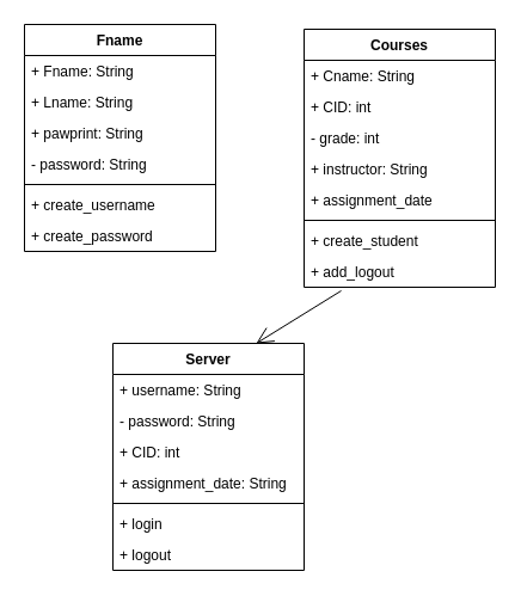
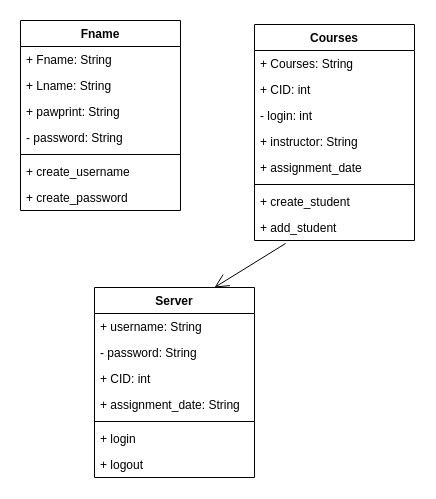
  <mxCell id="0" />
  <mxCell id="1" parent="0" />
  <mxCell id="2" value="Server" style="swimlane;fontStyle=1;align=center;verticalAlign=top;childLayout=stackLayout;horizontal=1;startSize=26;horizontalStack=0;resizeParent=1;resizeParentMax=0;resizeLast=0;collapsible=1;marginBottom=0;" vertex="1" parent="1"><mxGeometry x="94" y="287" width="160" height="190" as="geometry" /></mxCell>
  <mxCell id="3" value="+ username: String" style="text;strokeColor=none;fillColor=none;align=left;verticalAlign=top;spacingLeft=4;spacingRight=4;overflow=hidden;rotatable=0;points=[[0,0.5],[1,0.5]];portConstraint=eastwest;" vertex="1" parent="2"><mxGeometry y="26" width="160" height="26" as="geometry" /></mxCell>
  <mxCell id="4" value="- password: String" style="text;strokeColor=none;fillColor=none;align=left;verticalAlign=top;spacingLeft=4;spacingRight=4;overflow=hidden;rotatable=0;points=[[0,0.5],[1,0.5]];portConstraint=eastwest;" vertex="1" parent="2"><mxGeometry y="52" width="160" height="26" as="geometry" /></mxCell>
  <mxCell id="5" value="+ CID: int" style="text;strokeColor=none;fillColor=none;align=left;verticalAlign=top;spacingLeft=4;spacingRight=4;overflow=hidden;rotatable=0;points=[[0,0.5],[1,0.5]];portConstraint=eastwest;" vertex="1" parent="2"><mxGeometry y="78" width="160" height="26" as="geometry" /></mxCell>
  <mxCell id="6" value="+ assignment_date: String" style="text;strokeColor=none;fillColor=none;align=left;verticalAlign=top;spacingLeft=4;spacingRight=4;overflow=hidden;rotatable=0;points=[[0,0.5],[1,0.5]];portConstraint=eastwest;" vertex="1" parent="2"><mxGeometry y="104" width="160" height="26" as="geometry" /></mxCell>
  <mxCell id="7" value="" style="line;strokeWidth=1;fillColor=none;align=left;verticalAlign=middle;spacingTop=-1;spacingLeft=3;spacingRight=3;rotatable=0;labelPosition=right;points=[];portConstraint=eastwest;" vertex="1" parent="2"><mxGeometry y="130" width="160" height="8" as="geometry" /></mxCell>
  <mxCell id="8" value="+ login" style="text;strokeColor=none;fillColor=none;align=left;verticalAlign=top;spacingLeft=4;spacingRight=4;overflow=hidden;rotatable=0;points=[[0,0.5],[1,0.5]];portConstraint=eastwest;" vertex="1" parent="2"><mxGeometry y="138" width="160" height="26" as="geometry" /></mxCell>
  <mxCell id="9" value="+ logout" style="text;strokeColor=none;fillColor=none;align=left;verticalAlign=top;spacingLeft=4;spacingRight=4;overflow=hidden;rotatable=0;points=[[0,0.5],[1,0.5]];portConstraint=eastwest;" vertex="1" parent="2"><mxGeometry y="164" width="160" height="26" as="geometry" /></mxCell>
  <mxCell id="10" value="Courses" style="swimlane;fontStyle=1;align=center;verticalAlign=top;childLayout=stackLayout;horizontal=1;startSize=26;horizontalStack=0;resizeParent=1;resizeParentMax=0;resizeLast=0;collapsible=1;marginBottom=0;" vertex="1" parent="1"><mxGeometry x="254" y="24" width="160" height="216" as="geometry" /></mxCell>
- <mxCell id="11" value="+ Cname: String" style="text;strokeColor=none;fillColor=none;align=left;verticalAlign=top;spacingLeft=4;spacingRight=4;overflow=hidden;rotatable=0;points=[[0,0.5],[1,0.5]];portConstraint=eastwest;" vertex="1" parent="10"><mxGeometry y="26" width="160" height="26" as="geometry" /></mxCell>
+ <mxCell id="11" value="+ Courses: String" style="text;strokeColor=none;fillColor=none;align=left;verticalAlign=top;spacingLeft=4;spacingRight=4;overflow=hidden;rotatable=0;points=[[0,0.5],[1,0.5]];portConstraint=eastwest;" vertex="1" parent="10"><mxGeometry y="26" width="160" height="26" as="geometry" /></mxCell>
  <mxCell id="12" value="+ CID: int" style="text;strokeColor=none;fillColor=none;align=left;verticalAlign=top;spacingLeft=4;spacingRight=4;overflow=hidden;rotatable=0;points=[[0,0.5],[1,0.5]];portConstraint=eastwest;" vertex="1" parent="10"><mxGeometry y="52" width="160" height="26" as="geometry" /></mxCell>
- <mxCell id="13" value="- grade: int" style="text;strokeColor=none;fillColor=none;align=left;verticalAlign=top;spacingLeft=4;spacingRight=4;overflow=hidden;rotatable=0;points=[[0,0.5],[1,0.5]];portConstraint=eastwest;" vertex="1" parent="10"><mxGeometry y="78" width="160" height="26" as="geometry" /></mxCell>
+ <mxCell id="13" value="- login: int" style="text;strokeColor=none;fillColor=none;align=left;verticalAlign=top;spacingLeft=4;spacingRight=4;overflow=hidden;rotatable=0;points=[[0,0.5],[1,0.5]];portConstraint=eastwest;" vertex="1" parent="10"><mxGeometry y="78" width="160" height="26" as="geometry" /></mxCell>
  <mxCell id="14" value="+ instructor: String" style="text;strokeColor=none;fillColor=none;align=left;verticalAlign=top;spacingLeft=4;spacingRight=4;overflow=hidden;rotatable=0;points=[[0,0.5],[1,0.5]];portConstraint=eastwest;" vertex="1" parent="10"><mxGeometry y="104" width="160" height="26" as="geometry" /></mxCell>
  <mxCell id="15" value="+ assignment_date" style="text;strokeColor=none;fillColor=none;align=left;verticalAlign=top;spacingLeft=4;spacingRight=4;overflow=hidden;rotatable=0;points=[[0,0.5],[1,0.5]];portConstraint=eastwest;" vertex="1" parent="10"><mxGeometry y="130" width="160" height="26" as="geometry" /></mxCell>
  <mxCell id="16" value="" style="line;strokeWidth=1;fillColor=none;align=left;verticalAlign=middle;spacingTop=-1;spacingLeft=3;spacingRight=3;rotatable=0;labelPosition=right;points=[];portConstraint=eastwest;" vertex="1" parent="10"><mxGeometry y="156" width="160" height="8" as="geometry" /></mxCell>
  <mxCell id="17" value="+ create_student" style="text;strokeColor=none;fillColor=none;align=left;verticalAlign=top;spacingLeft=4;spacingRight=4;overflow=hidden;rotatable=0;points=[[0,0.5],[1,0.5]];portConstraint=eastwest;" vertex="1" parent="10"><mxGeometry y="164" width="160" height="26" as="geometry" /></mxCell>
- <mxCell id="18" value="+ add_logout" style="text;strokeColor=none;fillColor=none;align=left;verticalAlign=top;spacingLeft=4;spacingRight=4;overflow=hidden;rotatable=0;points=[[0,0.5],[1,0.5]];portConstraint=eastwest;" vertex="1" parent="10"><mxGeometry y="190" width="160" height="26" as="geometry" /></mxCell>
+ <mxCell id="18" value="+ add_student" style="text;strokeColor=none;fillColor=none;align=left;verticalAlign=top;spacingLeft=4;spacingRight=4;overflow=hidden;rotatable=0;points=[[0,0.5],[1,0.5]];portConstraint=eastwest;" vertex="1" parent="10"><mxGeometry y="190" width="160" height="26" as="geometry" /></mxCell>
  <mxCell id="19" value="Fname" style="swimlane;fontStyle=1;align=center;verticalAlign=top;childLayout=stackLayout;horizontal=1;startSize=26;horizontalStack=0;resizeParent=1;resizeParentMax=0;resizeLast=0;collapsible=1;marginBottom=0;" vertex="1" parent="1"><mxGeometry x="20" y="20" width="160" height="190" as="geometry" /></mxCell>
  <mxCell id="20" value="+ Fname: String" style="text;strokeColor=none;fillColor=none;align=left;verticalAlign=top;spacingLeft=4;spacingRight=4;overflow=hidden;rotatable=0;points=[[0,0.5],[1,0.5]];portConstraint=eastwest;" vertex="1" parent="19"><mxGeometry y="26" width="160" height="26" as="geometry" /></mxCell>
  <mxCell id="21" value="+ Lname: String" style="text;strokeColor=none;fillColor=none;align=left;verticalAlign=top;spacingLeft=4;spacingRight=4;overflow=hidden;rotatable=0;points=[[0,0.5],[1,0.5]];portConstraint=eastwest;" vertex="1" parent="19"><mxGeometry y="52" width="160" height="26" as="geometry" /></mxCell>
  <mxCell id="22" value="+ pawprint: String" style="text;strokeColor=none;fillColor=none;align=left;verticalAlign=top;spacingLeft=4;spacingRight=4;overflow=hidden;rotatable=0;points=[[0,0.5],[1,0.5]];portConstraint=eastwest;" vertex="1" parent="19"><mxGeometry y="78" width="160" height="26" as="geometry" /></mxCell>
  <mxCell id="23" value="- password: String" style="text;strokeColor=none;fillColor=none;align=left;verticalAlign=top;spacingLeft=4;spacingRight=4;overflow=hidden;rotatable=0;points=[[0,0.5],[1,0.5]];portConstraint=eastwest;" vertex="1" parent="19"><mxGeometry y="104" width="160" height="26" as="geometry" /></mxCell>
  <mxCell id="24" value="" style="line;strokeWidth=1;fillColor=none;align=left;verticalAlign=middle;spacingTop=-1;spacingLeft=3;spacingRight=3;rotatable=0;labelPosition=right;points=[];portConstraint=eastwest;" vertex="1" parent="19"><mxGeometry y="130" width="160" height="8" as="geometry" /></mxCell>
  <mxCell id="25" value="+ create_username" style="text;strokeColor=none;fillColor=none;align=left;verticalAlign=top;spacingLeft=4;spacingRight=4;overflow=hidden;rotatable=0;points=[[0,0.5],[1,0.5]];portConstraint=eastwest;" vertex="1" parent="19"><mxGeometry y="138" width="160" height="26" as="geometry" /></mxCell>
  <mxCell id="26" value="+ create_password" style="text;strokeColor=none;fillColor=none;align=left;verticalAlign=top;spacingLeft=4;spacingRight=4;overflow=hidden;rotatable=0;points=[[0,0.5],[1,0.5]];portConstraint=eastwest;" vertex="1" parent="19"><mxGeometry y="164" width="160" height="26" as="geometry" /></mxCell>
  <mxCell id="27" value="" style="endArrow=open;endFill=1;endSize=12;html=1;exitX=0.194;exitY=1.115;exitDx=0;exitDy=0;exitPerimeter=0;entryX=0.75;entryY=0;entryDx=0;entryDy=0;" edge="1" parent="1" source="18" target="2"><mxGeometry width="160" relative="1" as="geometry"><mxPoint x="214" y="265" as="sourcePoint" /><mxPoint x="204" y="285" as="targetPoint" /></mxGeometry></mxCell>
